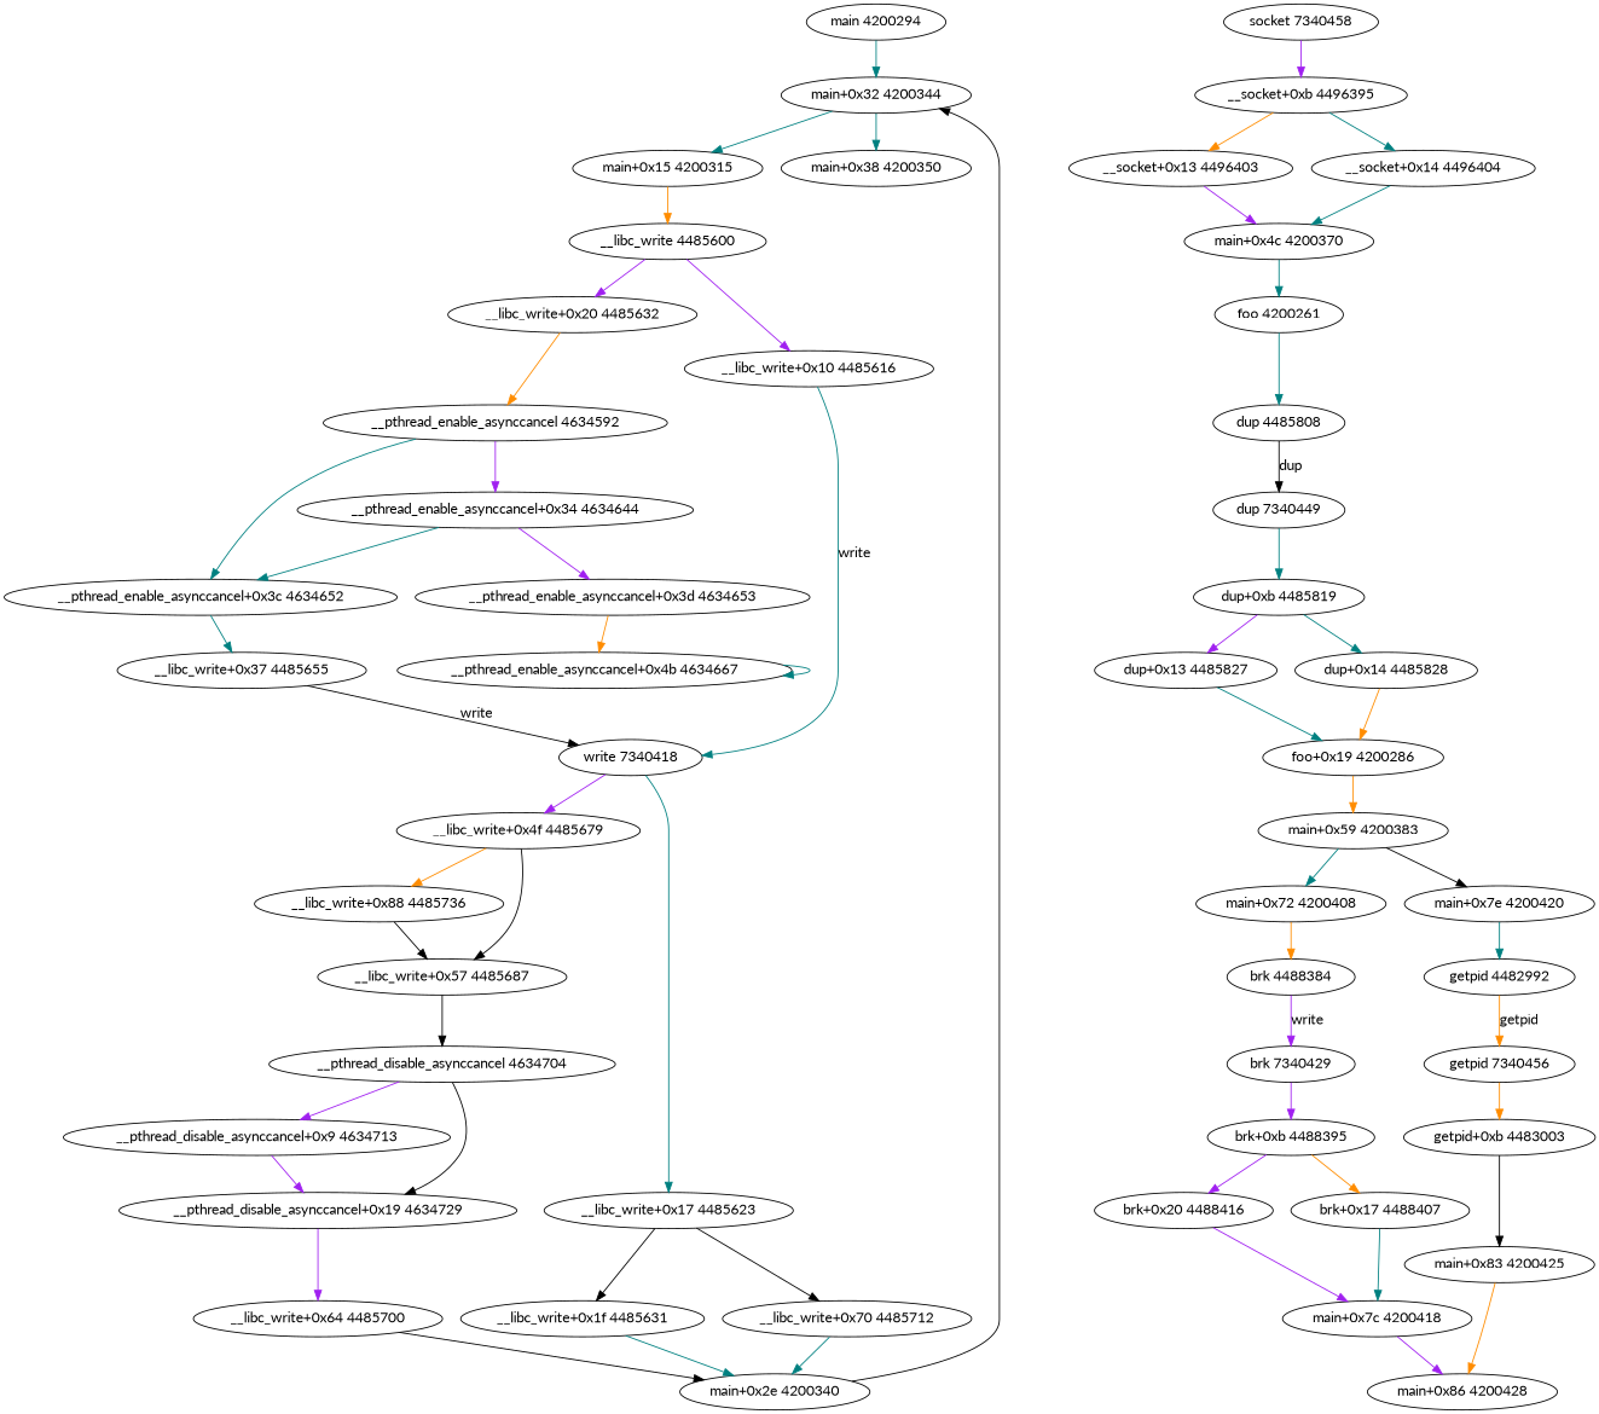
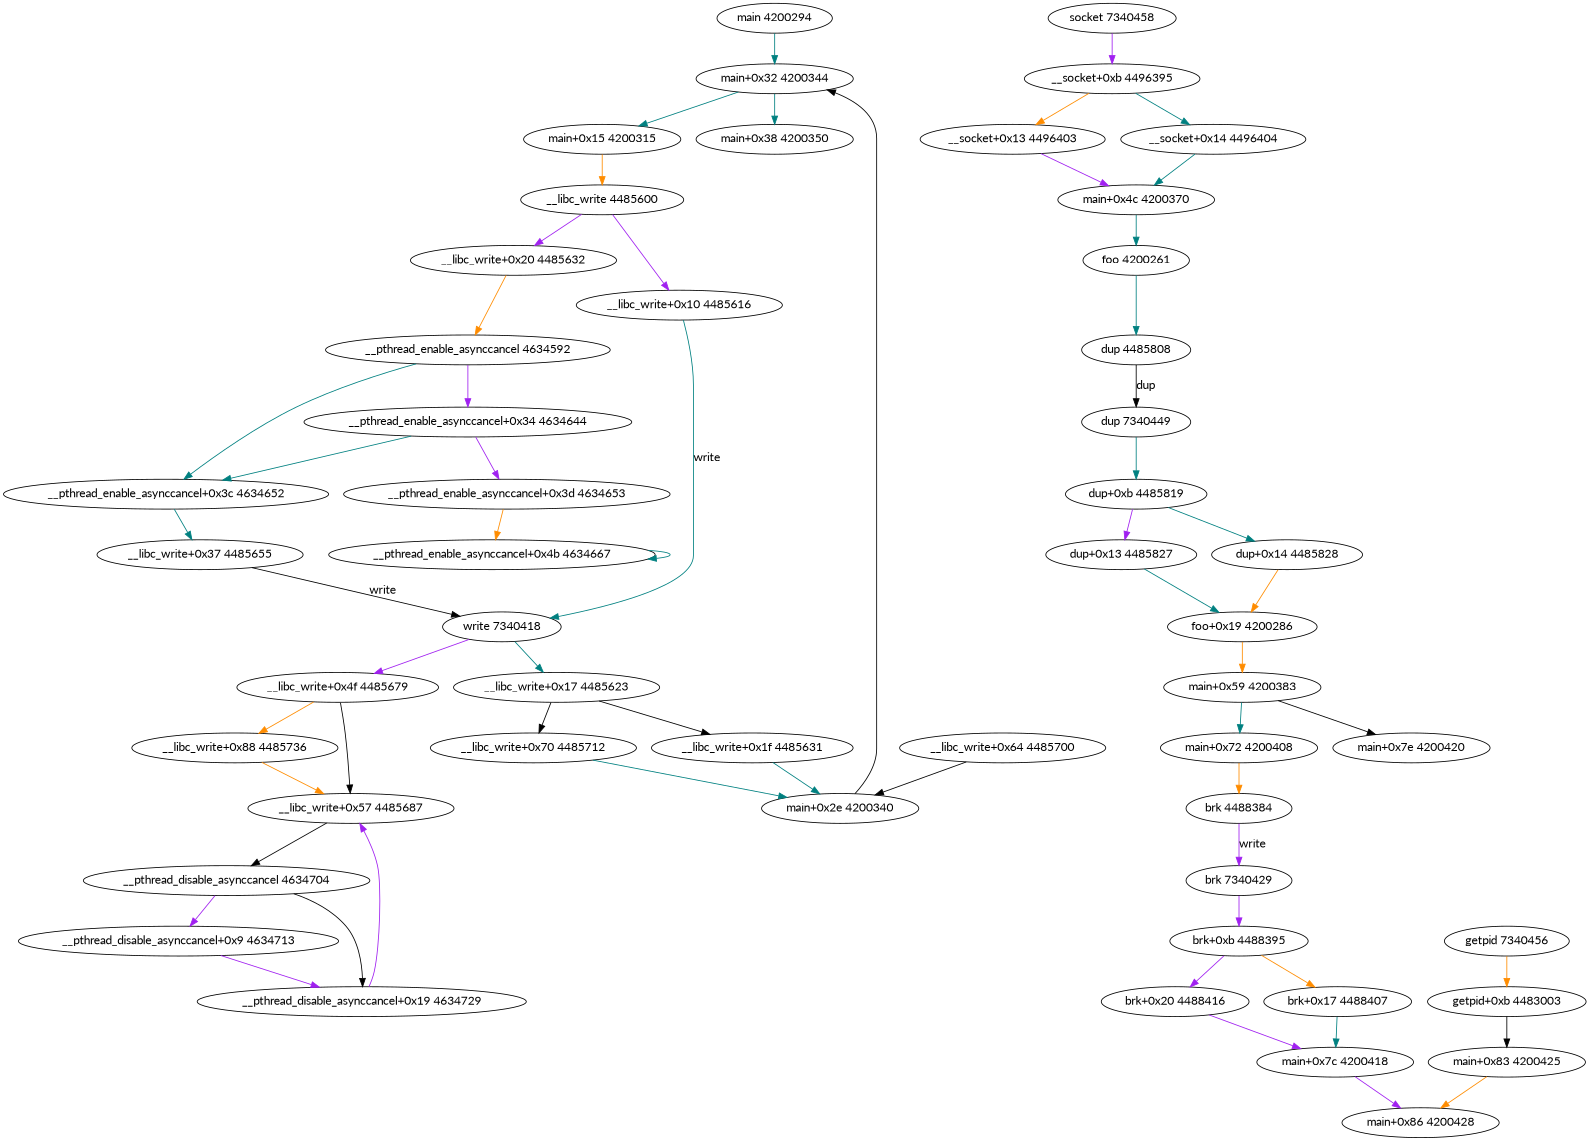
  digraph {
    fontname=Lato
    node [fontname=Lato]
    edge [color=teal fontname=Lato]
    "main 4200294"
    "main+0x32 4200344"
    "main+0x15 4200315"
    "main+0x38 4200350"
    "__libc_write 4485600"
    "__libc_write+0x10 4485616"
    "__libc_write+0x20 4485632"
    "write 7340418"
    "__pthread_enable_asynccancel 4634592"
    "socket 7340458"
    "__socket+0xb 4496395"
    "__libc_write+0x17 4485623"
    "__libc_write+0x4f 4485679"
    "__pthread_enable_asynccancel+0x34 4634644"
    "__pthread_enable_asynccancel+0x3c 4634652"
    "__socket+0x13 4496403"
    "__socket+0x14 4496404"
    "main+0x4c 4200370"
    "__libc_write+0x1f 4485631"
    "__libc_write+0x70 4485712"
    "__libc_write+0x57 4485687"
    "__libc_write+0x88 4485736"
    "main+0x2e 4200340"
    "__pthread_disable_asynccancel 4634704"
    "__pthread_enable_asynccancel+0x3d 4634653"
    "__libc_write+0x37 4485655"
    "foo 4200261"
    "__pthread_enable_asynccancel+0x4b 4634667"
    "dup 4485808"
    "dup 7340449"
    "dup+0xb 4485819"
    "__pthread_disable_asynccancel+0x19 4634729"
    "__pthread_disable_asynccancel+0x9 4634713"
    "dup+0x13 4485827"
    "dup+0x14 4485828"
    "foo+0x19 4200286"
    "__libc_write+0x64 4485700"
    "main+0x59 4200383"
    "main+0x72 4200408"
    "main+0x7e 4200420"
    "brk 4488384"
-   "getpid 4482992"
    "brk 7340429"
    "getpid 7340456"
    "brk+0xb 4488395"
    "getpid+0xb 4483003"
    "brk+0x20 4488416"
    "brk+0x17 4488407"
    "main+0x7c 4200418"
    "main+0x83 4200425"
    "main+0x86 4200428"
    "main 4200294" -> "main+0x32 4200344"
    "main+0x32 4200344" -> "main+0x15 4200315"
    "main+0x32 4200344" -> "main+0x38 4200350"
    "main+0x15 4200315" -> "__libc_write 4485600" [color=darkorange]
    "__libc_write 4485600" -> "__libc_write+0x10 4485616" [color=purple]
    "__libc_write 4485600" -> "__libc_write+0x20 4485632" [color=purple]
    "__libc_write+0x10 4485616" -> "write 7340418" [label=write]
    "__libc_write+0x20 4485632" -> "__pthread_enable_asynccancel 4634592" [color=darkorange]
    "write 7340418" -> "__libc_write+0x17 4485623"
    "write 7340418" -> "__libc_write+0x4f 4485679" [color=purple]
    "__pthread_enable_asynccancel 4634592" -> "__pthread_enable_asynccancel+0x34 4634644" [color=purple]
    "__pthread_enable_asynccancel 4634592" -> "__pthread_enable_asynccancel+0x3c 4634652"
    "socket 7340458" -> "__socket+0xb 4496395" [color=purple]
    "__socket+0xb 4496395" -> "__socket+0x13 4496403" [color=darkorange]
    "__socket+0xb 4496395" -> "__socket+0x14 4496404"
    "__libc_write+0x17 4485623" -> "__libc_write+0x1f 4485631" [color=black]
    "__libc_write+0x17 4485623" -> "__libc_write+0x70 4485712" [color=black]
    "__libc_write+0x4f 4485679" -> "__libc_write+0x57 4485687" [color=black]
    "__libc_write+0x4f 4485679" -> "__libc_write+0x88 4485736" [color=darkorange]
    "__pthread_enable_asynccancel+0x34 4634644" -> "__pthread_enable_asynccancel+0x3c 4634652"
    "__pthread_enable_asynccancel+0x34 4634644" -> "__pthread_enable_asynccancel+0x3d 4634653" [color=purple]
    "__pthread_enable_asynccancel+0x3c 4634652" -> "__libc_write+0x37 4485655"
    "__socket+0x13 4496403" -> "main+0x4c 4200370" [color=purple]
    "__socket+0x14 4496404" -> "main+0x4c 4200370"
    "main+0x4c 4200370" -> "foo 4200261"
    "__libc_write+0x1f 4485631" -> "main+0x2e 4200340"
    "__libc_write+0x70 4485712" -> "main+0x2e 4200340"
    "__libc_write+0x57 4485687" -> "__pthread_disable_asynccancel 4634704" [color=black]
-   "__libc_write+0x88 4485736" -> "__libc_write+0x57 4485687" [color=black]
+   "__libc_write+0x88 4485736" -> "__libc_write+0x57 4485687" [color=darkorange]
    "main+0x2e 4200340" -> "main+0x32 4200344" [color=black]
    "__pthread_disable_asynccancel 4634704" -> "__pthread_disable_asynccancel+0x19 4634729" [color=black]
    "__pthread_disable_asynccancel 4634704" -> "__pthread_disable_asynccancel+0x9 4634713" [color=purple]
    "__pthread_enable_asynccancel+0x3d 4634653" -> "__pthread_enable_asynccancel+0x4b 4634667" [color=darkorange]
    "__libc_write+0x37 4485655" -> "write 7340418" [color=black label=write]
    "foo 4200261" -> "dup 4485808"
    "__pthread_enable_asynccancel+0x4b 4634667" -> "__pthread_enable_asynccancel+0x4b 4634667"
    "dup 4485808" -> "dup 7340449" [color=black label=dup]
    "dup 7340449" -> "dup+0xb 4485819"
    "dup+0xb 4485819" -> "dup+0x13 4485827" [color=purple]
    "dup+0xb 4485819" -> "dup+0x14 4485828"
-   "__pthread_disable_asynccancel+0x19 4634729" -> "__libc_write+0x64 4485700" [color=purple]
+   "__pthread_disable_asynccancel+0x19 4634729" -> "__libc_write+0x57 4485687" [color=purple]
    "__pthread_disable_asynccancel+0x9 4634713" -> "__pthread_disable_asynccancel+0x19 4634729" [color=purple]
    "dup+0x13 4485827" -> "foo+0x19 4200286"
    "dup+0x14 4485828" -> "foo+0x19 4200286" [color=darkorange]
    "foo+0x19 4200286" -> "main+0x59 4200383" [color=darkorange]
    "__libc_write+0x64 4485700" -> "main+0x2e 4200340" [color=black]
    "main+0x59 4200383" -> "main+0x72 4200408"
    "main+0x59 4200383" -> "main+0x7e 4200420" [color=black]
    "main+0x72 4200408" -> "brk 4488384" [color=darkorange]
-   "main+0x7e 4200420" -> "getpid 4482992"
    "brk 4488384" -> "brk 7340429" [color=purple label=write]
-   "getpid 4482992" -> "getpid 7340456" [color=darkorange label=getpid]
    "brk 7340429" -> "brk+0xb 4488395" [color=purple]
    "getpid 7340456" -> "getpid+0xb 4483003" [color=darkorange]
    "brk+0xb 4488395" -> "brk+0x20 4488416" [color=purple]
    "brk+0xb 4488395" -> "brk+0x17 4488407" [color=darkorange]
    "getpid+0xb 4483003" -> "main+0x83 4200425" [color=black]
    "brk+0x20 4488416" -> "main+0x7c 4200418" [color=purple]
    "brk+0x17 4488407" -> "main+0x7c 4200418"
    "main+0x7c 4200418" -> "main+0x86 4200428" [color=purple]
    "main+0x83 4200425" -> "main+0x86 4200428" [color=darkorange]
  }
